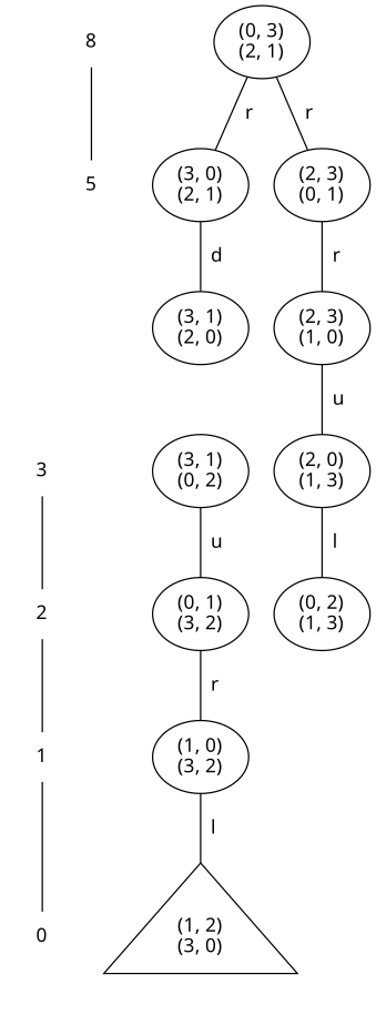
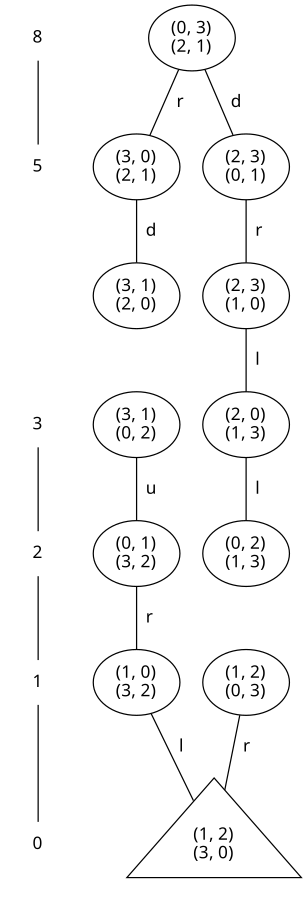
  graph {
    fontname="Noto Sans"
    node [fontname="Noto Sans"]
    edge [fontname="Noto Sans"]
    n1 [label=8 shape=plaintext]
    5 [shape=plaintext]
    3 [shape=plaintext]
    2 [shape=plaintext]
    1 [shape=plaintext]
    0 [shape=plaintext]
    "(1, 2)\n(3, 0)\n" [shape=triangle]
    "(1, 0)\n(3, 2)\n"
+   "(1, 2)\n(0, 3)\n"
    "(0, 1)\n(3, 2)\n"
    "(0, 2)\n(1, 3)\n"
    "(3, 1)\n(0, 2)\n"
    "(2, 0)\n(1, 3)\n"
    "(3, 1)\n(2, 0)\n"
    "(2, 3)\n(1, 0)\n"
    "(3, 0)\n(2, 1)\n"
    "(2, 3)\n(0, 1)\n"
    "(0, 3)\n(2, 1)\n"
    subgraph sub_1 {
      n1
      5
      3
      2
      1
      0
    }
    subgraph sub_2 {
      rank=same
      0
      "(1, 2)\n(3, 0)\n"
    }
    subgraph sub_3 {
      rank=same
      1
      "(1, 0)\n(3, 2)\n"
+     "(1, 2)\n(0, 3)\n"
    }
    subgraph sub_4 {
      rank=same
      2
      "(0, 1)\n(3, 2)\n"
      "(0, 2)\n(1, 3)\n"
    }
    subgraph sub_5 {
      rank=same
      3
      "(3, 1)\n(0, 2)\n"
      "(2, 0)\n(1, 3)\n"
    }
    subgraph sub_6 {
      rank=same
      "(3, 1)\n(2, 0)\n"
      "(2, 3)\n(1, 0)\n"
    }
    subgraph sub_7 {
      rank=same
      5
      "(3, 0)\n(2, 1)\n"
      "(2, 3)\n(0, 1)\n"
    }
    subgraph sub_8 {
      rank=same
      n1
      "(0, 3)\n(2, 1)\n"
    }
    n1 -- 5
    3 -- 2
    2 -- 1
    1 -- 0
    "(1, 0)\n(3, 2)\n" -- "(1, 2)\n(3, 0)\n" [label="  l"]
+   "(1, 2)\n(0, 3)\n" -- "(1, 2)\n(3, 0)\n" [label="  r"]
    "(0, 1)\n(3, 2)\n" -- "(1, 0)\n(3, 2)\n" [label="  r"]
    "(3, 1)\n(0, 2)\n" -- "(0, 1)\n(3, 2)\n" [label="  u"]
    "(2, 0)\n(1, 3)\n" -- "(0, 2)\n(1, 3)\n" [label="  l"]
-   "(2, 3)\n(1, 0)\n" -- "(2, 0)\n(1, 3)\n" [label="  u"]
+   "(2, 3)\n(1, 0)\n" -- "(2, 0)\n(1, 3)\n" [label="  l"]
    "(3, 0)\n(2, 1)\n" -- "(3, 1)\n(2, 0)\n" [label="  d"]
    "(2, 3)\n(0, 1)\n" -- "(2, 3)\n(1, 0)\n" [label="  r"]
    "(0, 3)\n(2, 1)\n" -- "(3, 0)\n(2, 1)\n" [label="  r"]
-   "(0, 3)\n(2, 1)\n" -- "(2, 3)\n(0, 1)\n" [label="  r"]
+   "(0, 3)\n(2, 1)\n" -- "(2, 3)\n(0, 1)\n" [label="  d"]
  }
